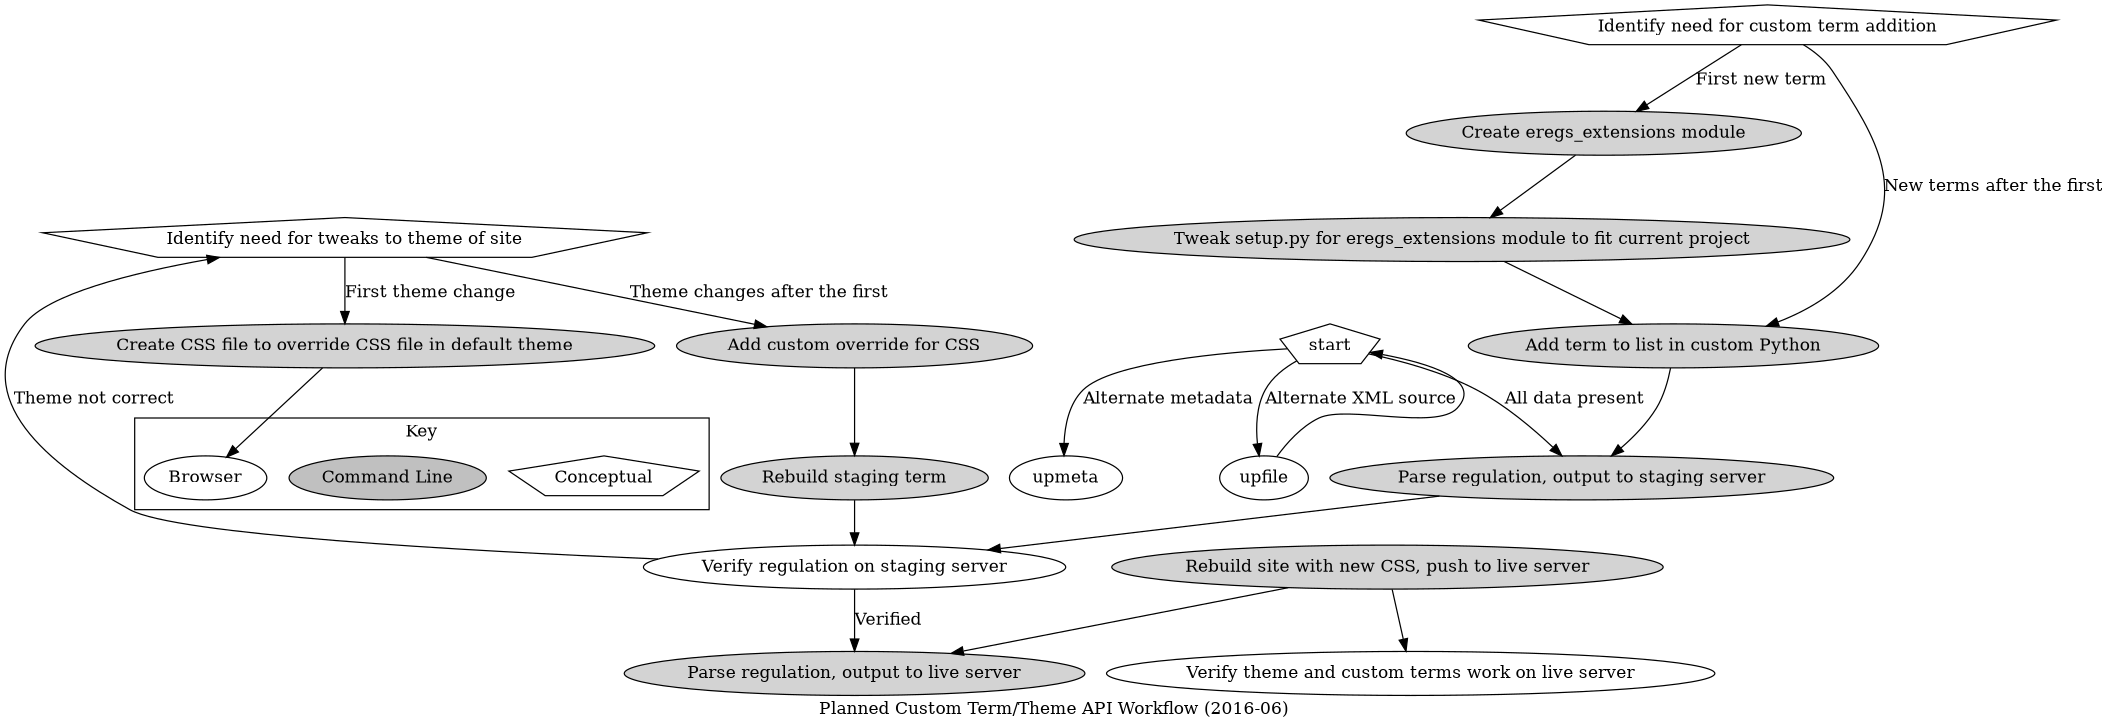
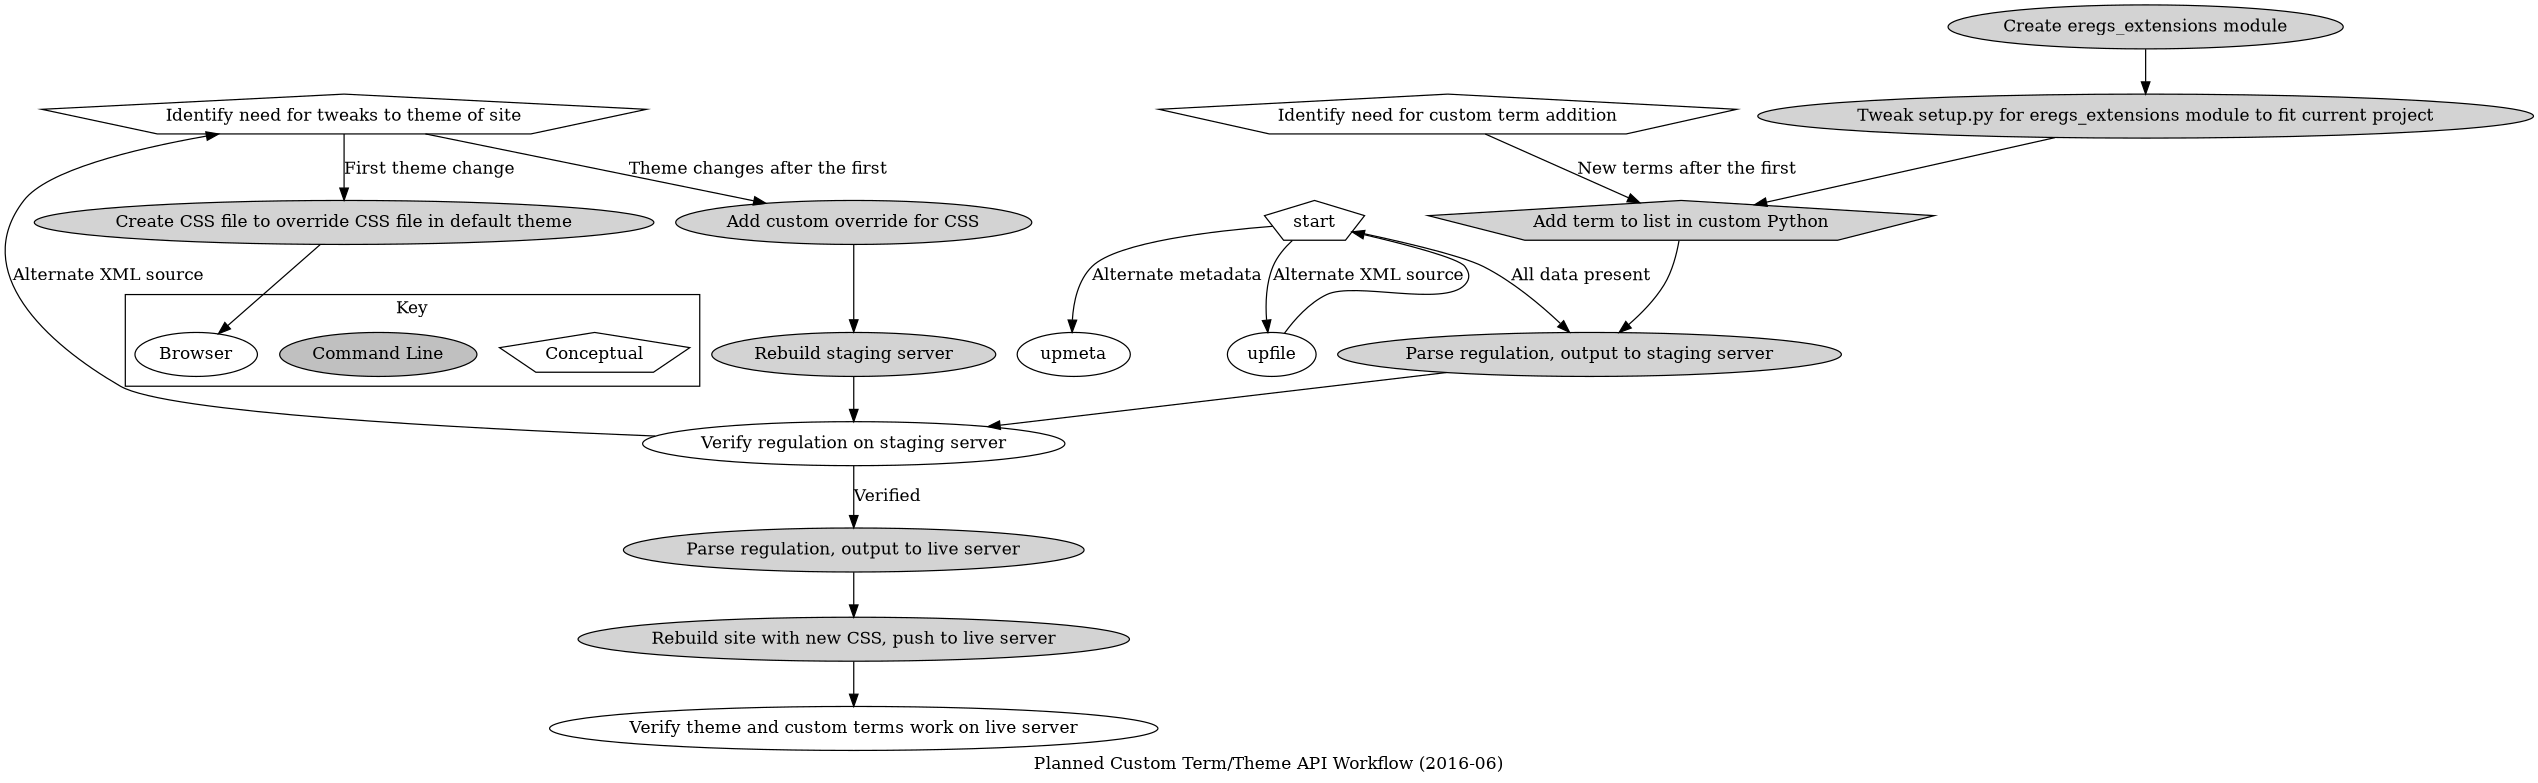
  digraph {
    label="Planned Custom Term/Theme API Workflow (2016-06)"
    node [style=filled]
    Conceptual [color=black fillcolor=white shape=pentagon]
    "Command Line" [color=black fillcolor=grey]
    Browser [color=black fillcolor=white]
    start [shape=pentagon style=""]
    upmeta [style=""]
    upfile [style=""]
    n7 [label="Parse regulation, output to staging server"]
    n8 [label="Verify regulation on staging server" style=""]
    n9 [label="Parse regulation, output to live server"]
    n10 [label="Identify need for tweaks to theme of site" shape=pentagon style=""]
    n11 [label="Identify need for custom term addition" shape=pentagon style=""]
    n12 [label="Create eregs_extensions module"]
-   n13 [label="Add term to list in custom Python"]
+   n13 [label="Add term to list in custom Python" shape=pentagon]
    n14 [label="Rebuild site with new CSS, push to live server"]
    n15 [label="Create CSS file to override CSS file in default theme"]
    n16 [label="Add custom override for CSS"]
    n17 [label="Tweak setup.py for eregs_extensions module to fit current project"]
    n18 [label="Verify theme and custom terms work on live server" style=""]
-   n19 [label="Rebuild staging term"]
+   n19 [label="Rebuild staging server"]
    subgraph cluster_1 {
      label=Key
      Conceptual
      "Command Line"
      Browser
    }
    start -> upmeta [label="Alternate metadata"]
    start -> upfile [label="Alternate XML source"]
    start -> n7 [label="All data present"]
    upfile -> start
    n7 -> n8
    n8 -> n9 [label=Verified]
-   n8 -> n10 [label="Theme not correct"]
-   n14 -> n9
+   n8 -> n10 [label="Alternate XML source"]
+   n9 -> n14
    n10 -> n15 [label="First theme change"]
    n10 -> n16 [label="Theme changes after the first"]
-   n11 -> n12 [label="First new term"]
    n11 -> n13 [label="New terms after the first"]
    n12 -> n17
    n13 -> n7
    n14 -> n18
    n15 -> Browser
    n16 -> n19
    n17 -> n13
    n19 -> n8
  }
